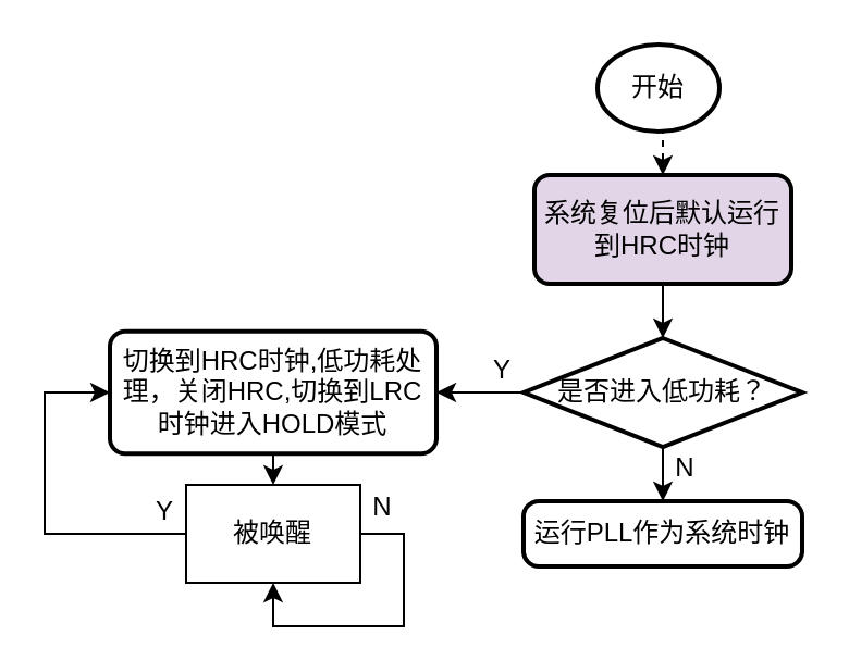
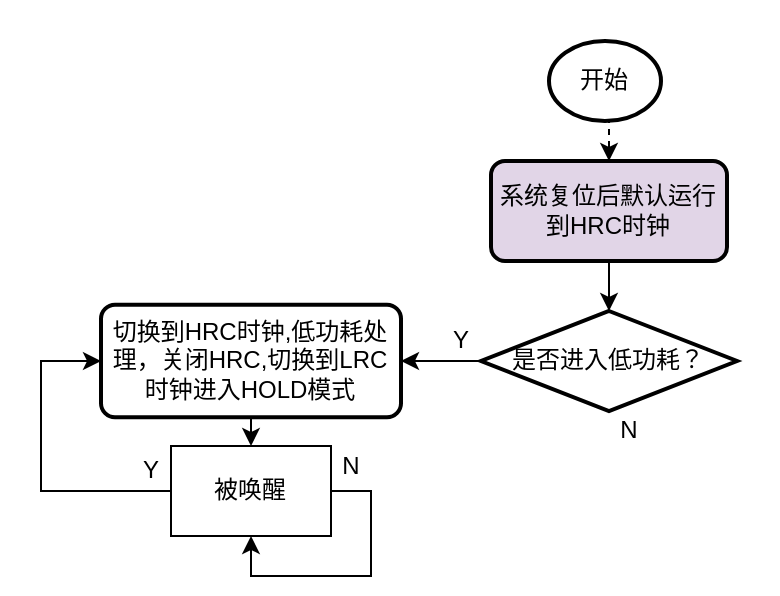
  <mxCell id="0" />
  <mxCell id="1" parent="0" />
  <mxCell id="2" style="edgeStyle=orthogonalEdgeStyle;rounded=0;orthogonalLoop=1;jettySize=auto;html=1;exitX=0.5;exitY=1;exitDx=0;exitDy=0;exitPerimeter=0;entryX=0.5;entryY=0;entryDx=0;entryDy=0;dashed=1;" parent="1" source="3" target="8" edge="1"><mxGeometry relative="1" as="geometry" /></mxCell>
  <mxCell id="3" value="开始" style="strokeWidth=2;html=1;shape=mxgraph.flowchart.start_2;whiteSpace=wrap;" parent="1" vertex="1"><mxGeometry x="274" y="20" width="56" height="40" as="geometry" /></mxCell>
- <mxCell id="4" value="" style="edgeStyle=orthogonalEdgeStyle;rounded=0;orthogonalLoop=1;jettySize=auto;html=1;" parent="1" source="6" target="9" edge="1"><mxGeometry relative="1" as="geometry" /></mxCell>
  <mxCell id="5" style="edgeStyle=orthogonalEdgeStyle;rounded=0;orthogonalLoop=1;jettySize=auto;html=1;exitX=0;exitY=0.5;exitDx=0;exitDy=0;exitPerimeter=0;entryX=1;entryY=0.5;entryDx=0;entryDy=0;" parent="1" source="6" target="12" edge="1"><mxGeometry relative="1" as="geometry" /></mxCell>
  <mxCell id="6" value="是否进入低功耗？" style="strokeWidth=2;html=1;shape=mxgraph.flowchart.decision;whiteSpace=wrap;" parent="1" vertex="1"><mxGeometry x="240" y="155" width="128" height="50" as="geometry" /></mxCell>
  <mxCell id="7" style="edgeStyle=orthogonalEdgeStyle;rounded=0;orthogonalLoop=1;jettySize=auto;html=1;exitX=0.5;exitY=1;exitDx=0;exitDy=0;entryX=0.5;entryY=0;entryDx=0;entryDy=0;entryPerimeter=0;" parent="1" source="8" target="6" edge="1"><mxGeometry relative="1" as="geometry" /></mxCell>
  <mxCell id="8" value="系统复位后默认运行&lt;br&gt;&lt;font style=&quot;font-size: 12px;&quot;&gt;到HRC时钟&lt;/font&gt;" style="rounded=1;whiteSpace=wrap;html=1;absoluteArcSize=1;arcSize=14;strokeWidth=2;fillColor=#e1d5e7;" parent="1" vertex="1"><mxGeometry x="245" y="80" width="118" height="50" as="geometry" /></mxCell>
- <mxCell id="9" value="运行PLL作为系统时钟" style="rounded=1;whiteSpace=wrap;html=1;absoluteArcSize=1;arcSize=14;strokeWidth=2;" parent="1" vertex="1"><mxGeometry x="240" y="230" width="128" height="30" as="geometry" /></mxCell>
  <mxCell id="10" value="N" style="text;html=1;align=center;verticalAlign=middle;resizable=0;points=[];autosize=1;strokeColor=none;fillColor=none;" parent="1" vertex="1"><mxGeometry x="304" y="205" width="20" height="20" as="geometry" /></mxCell>
  <mxCell id="11" style="edgeStyle=orthogonalEdgeStyle;rounded=0;orthogonalLoop=1;jettySize=auto;html=1;exitX=0.5;exitY=1;exitDx=0;exitDy=0;entryX=0.5;entryY=0;entryDx=0;entryDy=0;fontFamily=Helvetica;fontSize=12;" edge="1" parent="1" source="12" target="15"><mxGeometry relative="1" as="geometry" /></mxCell>
  <mxCell id="12" value="切换到HRC时钟,低功耗处理，关闭HRC,切换到LRC时钟进入HOLD模式" style="rounded=1;whiteSpace=wrap;html=1;absoluteArcSize=1;arcSize=14;strokeWidth=2;" parent="1" vertex="1"><mxGeometry x="50" y="151.88" width="150" height="56.25" as="geometry" /></mxCell>
  <mxCell id="13" value="Y" style="text;html=1;align=center;verticalAlign=middle;resizable=0;points=[];autosize=1;strokeColor=none;fillColor=none;" parent="1" vertex="1"><mxGeometry x="220" y="160" width="20" height="20" as="geometry" /></mxCell>
  <mxCell id="14" style="edgeStyle=orthogonalEdgeStyle;rounded=0;orthogonalLoop=1;jettySize=auto;html=1;exitX=0;exitY=0.5;exitDx=0;exitDy=0;entryX=0;entryY=0.5;entryDx=0;entryDy=0;fontFamily=Helvetica;fontSize=12;" edge="1" parent="1" source="15" target="12"><mxGeometry relative="1" as="geometry"><Array as="points"><mxPoint x="20" y="245" /><mxPoint x="20" y="180" /></Array></mxGeometry></mxCell>
  <mxCell id="15" value="被唤醒" style="whiteSpace=wrap;html=1;fontFamily=Helvetica;fontSize=12;rounded=0;" vertex="1" parent="1"><mxGeometry x="85" y="222.5" width="80" height="45" as="geometry" /></mxCell>
  <mxCell id="16" style="edgeStyle=orthogonalEdgeStyle;rounded=0;orthogonalLoop=1;jettySize=auto;html=1;exitX=1;exitY=0.5;exitDx=0;exitDy=0;entryX=0.5;entryY=1;entryDx=0;entryDy=0;fontFamily=Helvetica;fontSize=12;" edge="1" parent="1" source="15" target="15"><mxGeometry relative="1" as="geometry" /></mxCell>
  <mxCell id="17" value="N" style="text;html=1;align=center;verticalAlign=middle;resizable=0;points=[];autosize=1;strokeColor=none;fillColor=none;fontSize=12;fontFamily=Helvetica;" vertex="1" parent="1"><mxGeometry x="165" y="222.5" width="20" height="20" as="geometry" /></mxCell>
  <mxCell id="18" value="Y" style="text;html=1;align=center;verticalAlign=middle;resizable=0;points=[];autosize=1;strokeColor=none;fillColor=none;fontSize=12;fontFamily=Helvetica;" vertex="1" parent="1"><mxGeometry x="65" y="225" width="20" height="20" as="geometry" /></mxCell>
